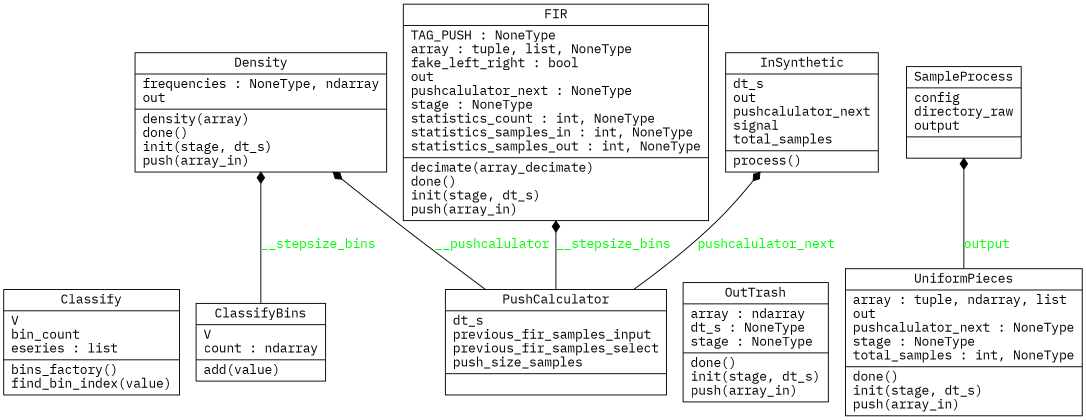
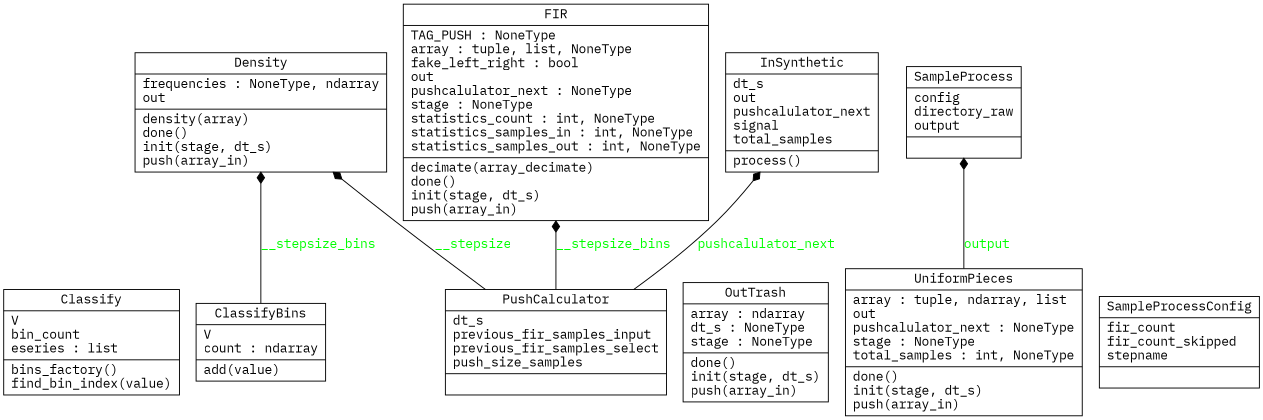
  digraph {
    fontname="IBM Plex Mono"
    rankdir=BT
    node [fontname="IBM Plex Mono" shape=record]
    edge [arrowhead=diamond arrowtail=none fontcolor=green fontname="IBM Plex Mono" style=solid]
    n1 [label="{Classify|V\lbin_count\leseries : list\l|bins_factory()\lfind_bin_index(value)\l}"]
    n2 [label="{ClassifyBins|V\lcount : ndarray\l|add(value)\l}"]
    n3 [label="{Density|frequencies : NoneType, ndarray\lout\l|density(array)\ldone()\linit(stage, dt_s)\lpush(array_in)\l}"]
    n4 [label="{FIR|TAG_PUSH : NoneType\larray : tuple, list, NoneType\lfake_left_right : bool\lout\lpushcalulator_next : NoneType\lstage : NoneType\lstatistics_count : int, NoneType\lstatistics_samples_in : int, NoneType\lstatistics_samples_out : int, NoneType\l|decimate(array_decimate)\ldone()\linit(stage, dt_s)\lpush(array_in)\l}"]
    n5 [label="{InSynthetic|dt_s\lout\lpushcalulator_next\lsignal\ltotal_samples\l|process()\l}"]
    n6 [label="{OutTrash|array : ndarray\ldt_s : NoneType\lstage : NoneType\l|done()\linit(stage, dt_s)\lpush(array_in)\l}"]
    n7 [label="{PushCalculator|dt_s\lprevious_fir_samples_input\lprevious_fir_samples_select\lpush_size_samples\l|}"]
    n8 [label="{UniformPieces|array : tuple, ndarray, list\lout\lpushcalulator_next : NoneType\lstage : NoneType\ltotal_samples : int, NoneType\l|done()\linit(stage, dt_s)\lpush(array_in)\l}"]
    n9 [label="{SampleProcess|config\ldirectory_raw\loutput\l|}"]
+   n10 [label="{SampleProcessConfig|fir_count\lfir_count_skipped\lstepname\l|}"]
    n2 -> n3 [label=__stepsize_bins]
-   n7 -> n3 [label=__pushcalulator]
+   n7 -> n3 [label=__stepsize]
    n7 -> n4 [label=__stepsize_bins]
    n7 -> n5 [label=pushcalulator_next]
    n8 -> n9 [label=output]
  }
